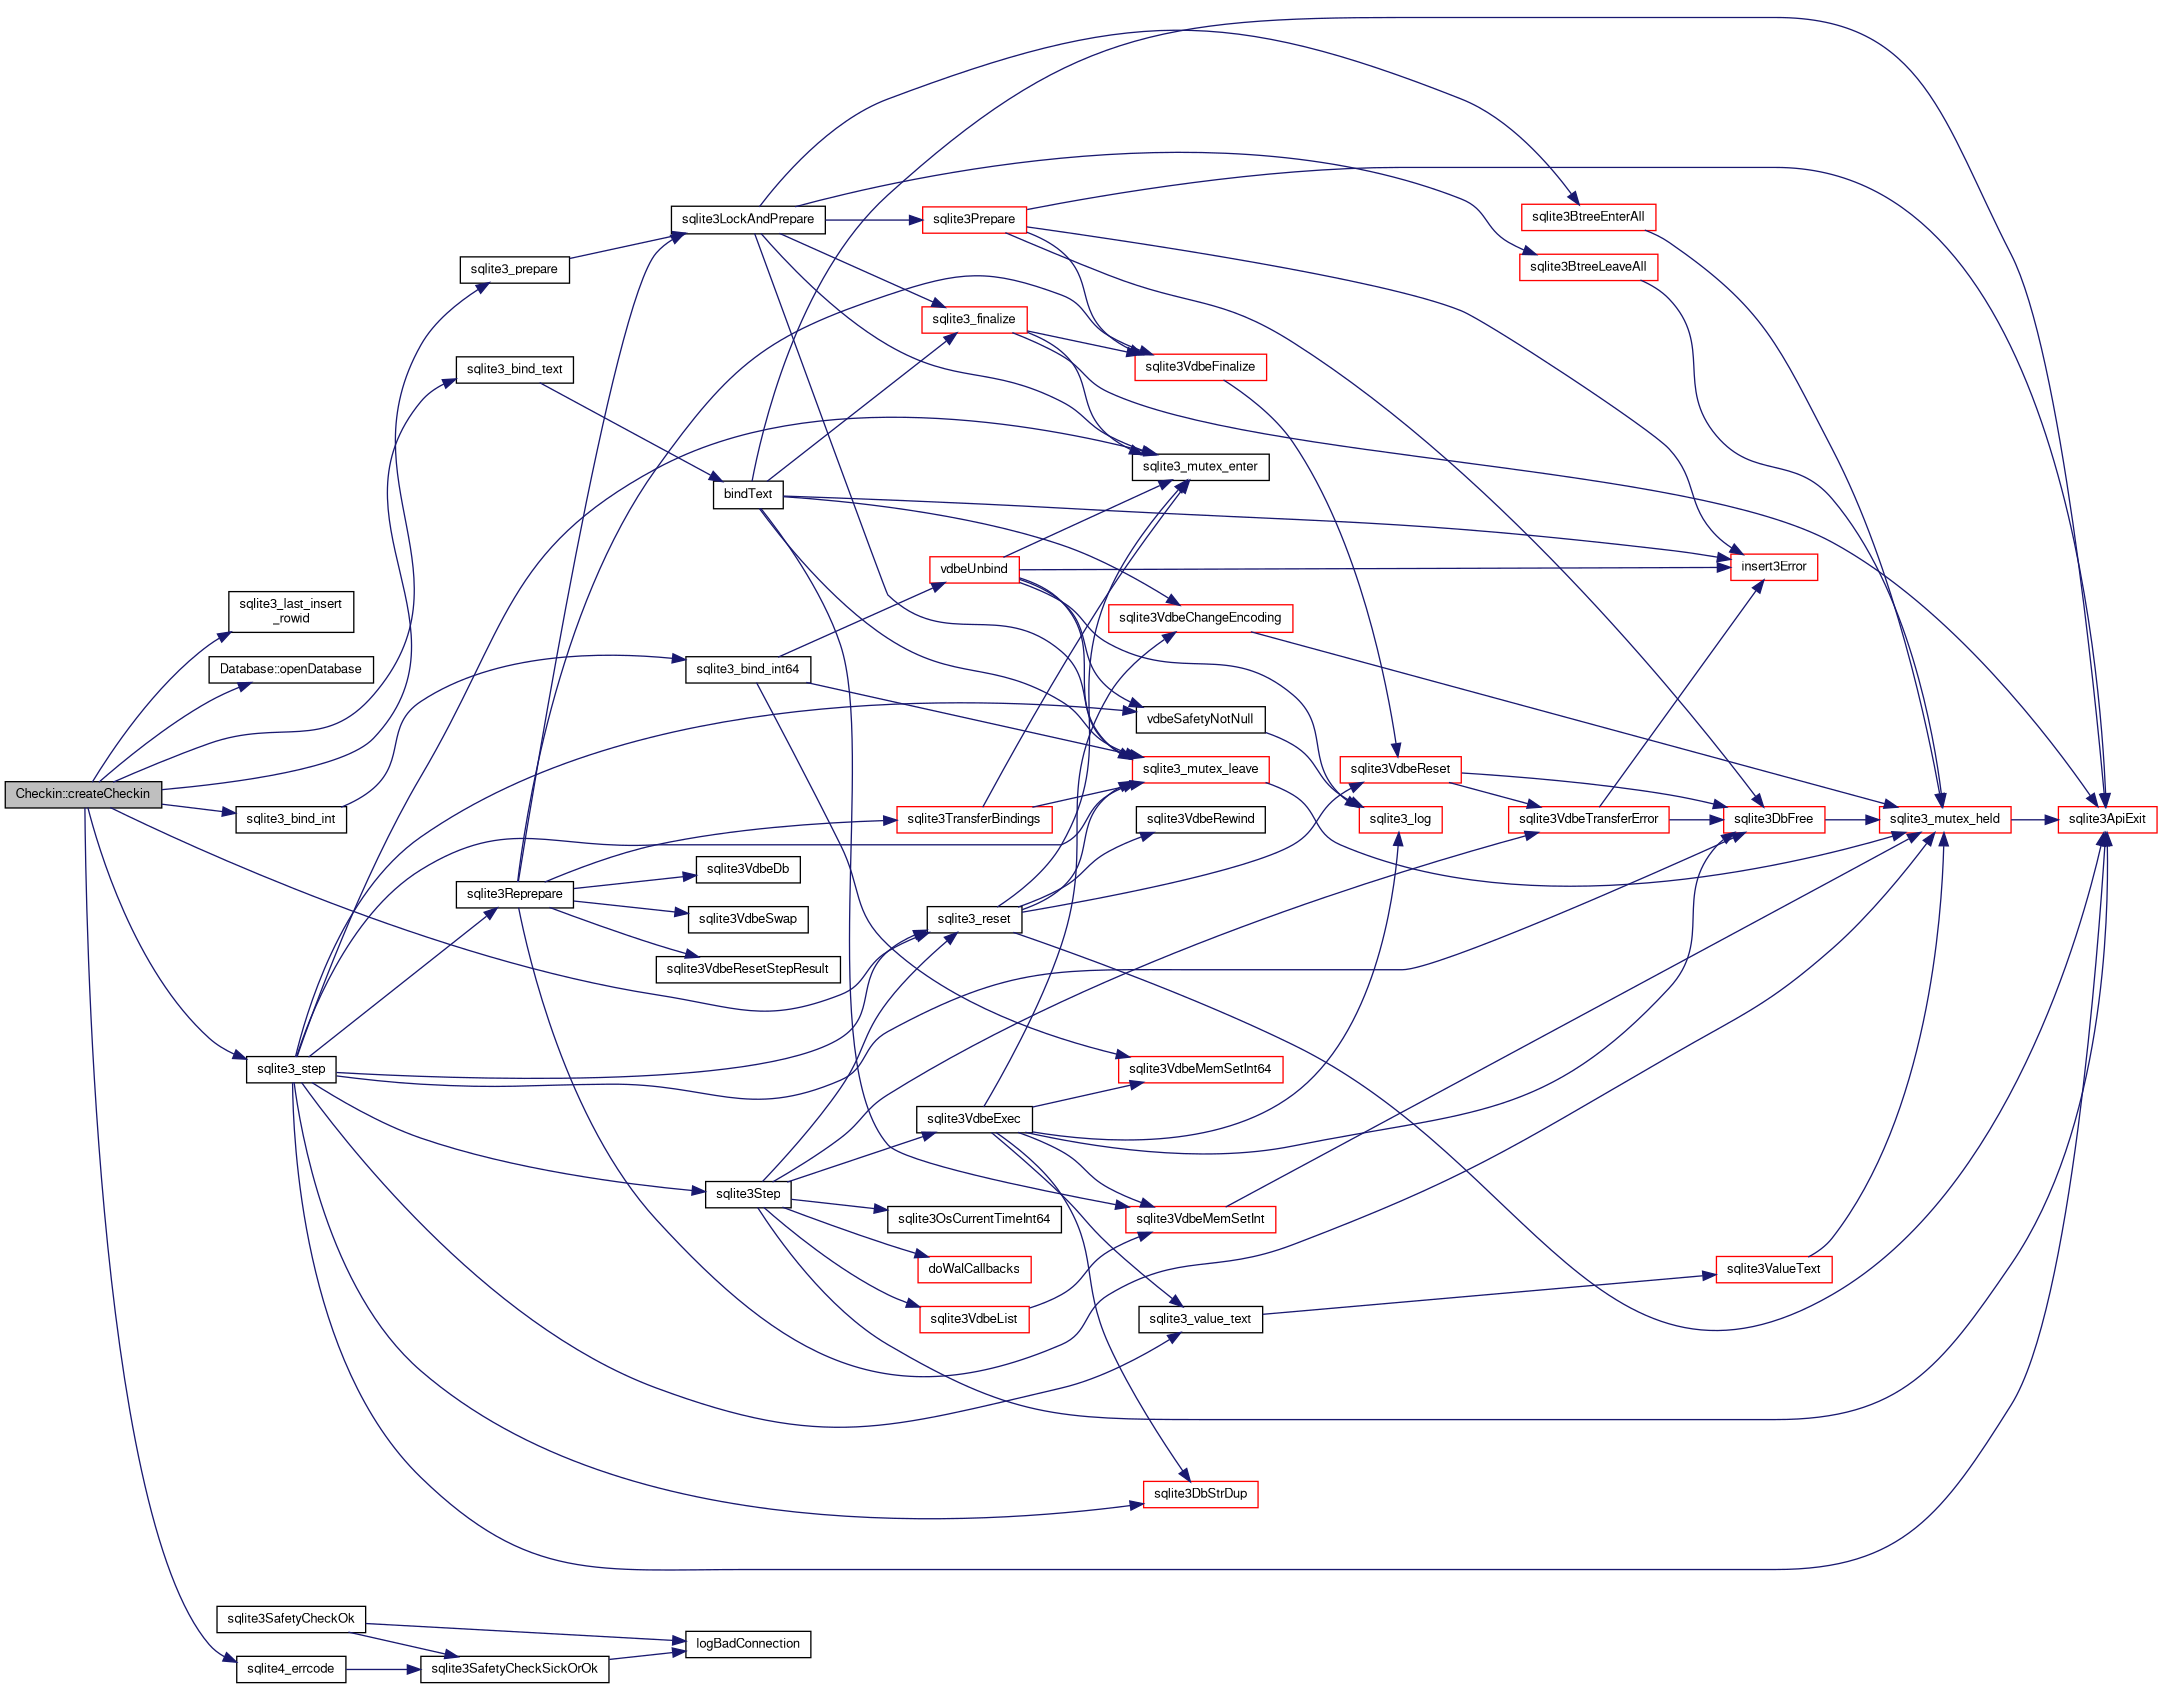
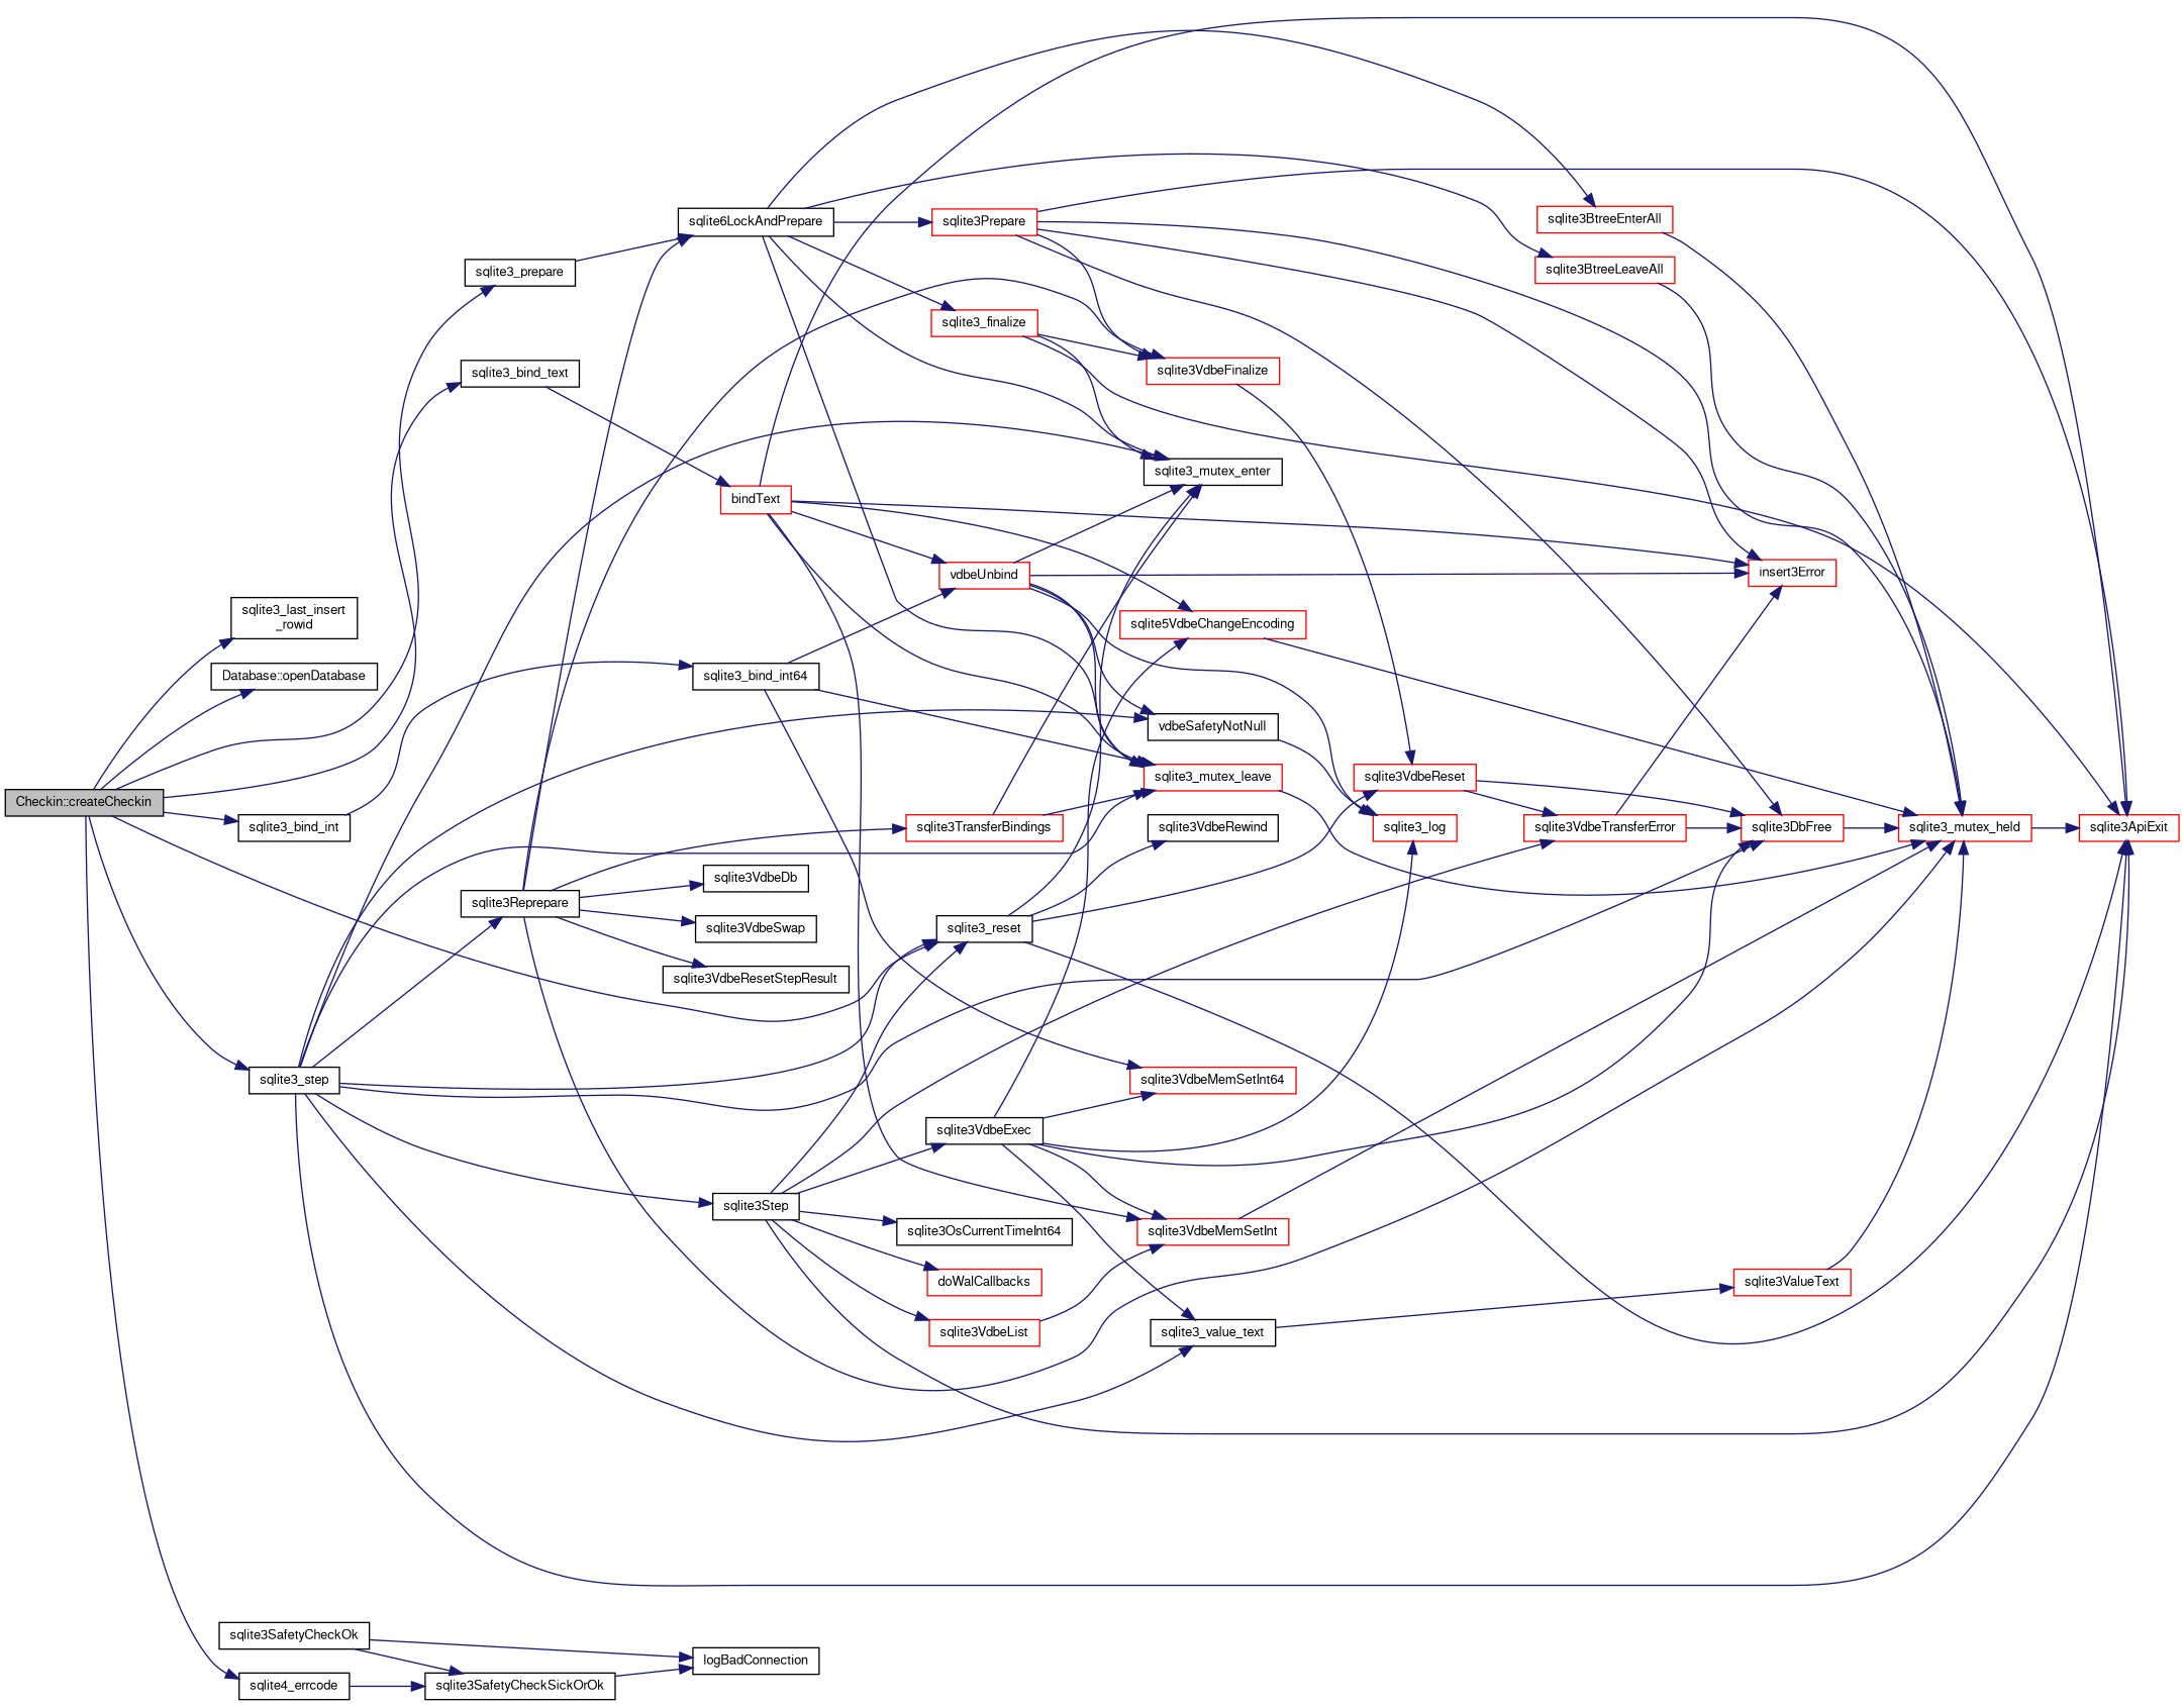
  digraph {
    rankdir=LR
    node [color=black fillcolor=white fontname=FreeSans fontsize=10 shape=record style=filled]
    edge [color=midnightblue fontname=FreeSans fontsize=10 labelfontname=FreeSans labelfontsize=10 style=solid]
    n1 [fillcolor=grey75 fontcolor=black height=0.2 label="Checkin::createCheckin" width=0.4]
    n2 [height=0.2 label="Database::openDatabase" width=0.4]
    n3 [height=0.2 label=sqlite3_prepare width=0.4]
    n4 [height=0.2 label=sqlite4_errcode width=0.4]
    n5 [height=0.2 label=sqlite3_bind_text width=0.4]
    n6 [height=0.2 label=sqlite3_bind_int width=0.4]
    n7 [height=0.2 label=sqlite3_step width=0.4]
    n8 [height=0.2 label=sqlite3_reset width=0.4]
    n9 [height=0.2 label="sqlite3_last_insert\l_rowid" width=0.4]
-   n10 [height=0.2 label=sqlite3LockAndPrepare width=0.4]
+   n10 [height=0.2 label=sqlite6LockAndPrepare width=0.4]
    n11 [height=0.2 label=sqlite3SafetyCheckSickOrOk width=0.4]
-   n12 [height=0.2 label=bindText width=0.4]
+   n12 [color=red height=0.2 label=bindText width=0.4]
    n13 [height=0.2 label=sqlite3_bind_int64 width=0.4]
    n14 [height=0.2 label=sqlite3_mutex_enter width=0.4]
    n15 [color=red height=0.2 label=sqlite3_mutex_leave width=0.4]
    n16 [color=red height=0.2 label=sqlite3ApiExit width=0.4]
    n17 [color=red height=0.2 label=sqlite3DbFree width=0.4]
    n18 [height=0.2 label=vdbeSafetyNotNull width=0.4]
    n19 [height=0.2 label=sqlite3Step width=0.4]
    n20 [height=0.2 label=sqlite3_value_text width=0.4]
-   n21 [color=red height=0.2 label=sqlite3DbStrDup width=0.4]
    n22 [height=0.2 label=sqlite3Reprepare width=0.4]
    n23 [color=red height=0.2 label=sqlite3VdbeReset width=0.4]
    n24 [height=0.2 label=sqlite3VdbeRewind width=0.4]
    n25 [color=red height=0.2 label=sqlite3BtreeEnterAll width=0.4]
    n26 [color=red height=0.2 label=sqlite3Prepare width=0.4]
    n27 [color=red height=0.2 label=sqlite3_finalize width=0.4]
    n28 [color=red height=0.2 label=sqlite3BtreeLeaveAll width=0.4]
    n29 [height=0.2 label=sqlite3SafetyCheckOk width=0.4]
    n30 [height=0.2 label=logBadConnection width=0.4]
    n31 [color=red height=0.2 label=sqlite3_mutex_held width=0.4]
    n32 [color=red height=0.2 label=sqlite3VdbeFinalize width=0.4]
    n33 [color=red height=0.2 label=insert3Error width=0.4]
    n34 [color=red height=0.2 label=sqlite3_log width=0.4]
    n35 [color=red height=0.2 label=sqlite3VdbeTransferError width=0.4]
    n36 [color=red height=0.2 label=vdbeUnbind width=0.4]
    n37 [color=red height=0.2 label=sqlite3VdbeMemSetInt width=0.4]
-   n38 [color=red height=0.2 label=sqlite3VdbeChangeEncoding width=0.4]
+   n38 [color=red height=0.2 label=sqlite5VdbeChangeEncoding width=0.4]
    n39 [color=red height=0.2 label=sqlite3VdbeMemSetInt64 width=0.4]
    n40 [height=0.2 label=sqlite3OsCurrentTimeInt64 width=0.4]
    n41 [color=red height=0.2 label=sqlite3VdbeList width=0.4]
    n42 [height=0.2 label=sqlite3VdbeExec width=0.4]
    n43 [color=red height=0.2 label=doWalCallbacks width=0.4]
    n44 [color=red height=0.2 label=sqlite3ValueText width=0.4]
    n45 [height=0.2 label=sqlite3VdbeDb width=0.4]
    n46 [height=0.2 label=sqlite3VdbeSwap width=0.4]
    n47 [color=red height=0.2 label=sqlite3TransferBindings width=0.4]
    n48 [height=0.2 label=sqlite3VdbeResetStepResult width=0.4]
    n1 -> n2
    n1 -> n3
    n1 -> n4
    n1 -> n5
    n1 -> n6
    n1 -> n7
    n1 -> n8
    n1 -> n9
    n3 -> n10
    n4 -> n11
    n5 -> n12
    n6 -> n13
    n7 -> n8
    n7 -> n14
    n7 -> n15
    n7 -> n16
    n7 -> n17
    n7 -> n18
    n7 -> n19
    n7 -> n20
-   n7 -> n21
    n7 -> n22
    n8 -> n14
-   n8 -> n15
    n8 -> n16
    n8 -> n23
    n8 -> n24
    n10 -> n14
    n10 -> n15
    n10 -> n25
    n10 -> n26
    n10 -> n27
    n10 -> n28
    n11 -> n30
    n12 -> n15
    n12 -> n16
    n12 -> n33
-   n12 -> n27
+   n12 -> n36
    n12 -> n37
    n12 -> n38
    n13 -> n15
    n13 -> n36
    n13 -> n39
    n15 -> n31
    n17 -> n31
    n18 -> n34
    n19 -> n8
    n19 -> n16
    n19 -> n35
    n19 -> n40
    n19 -> n41
    n19 -> n42
    n19 -> n43
    n20 -> n44
    n22 -> n10
    n22 -> n31
    n22 -> n32
    n22 -> n45
    n22 -> n46
    n22 -> n47
    n22 -> n48
    n23 -> n17
    n23 -> n35
    n25 -> n31
    n26 -> n16
    n26 -> n17
+   n26 -> n31
    n26 -> n32
    n26 -> n33
    n27 -> n14
    n27 -> n16
    n27 -> n32
    n28 -> n31
    n29 -> n11
    n29 -> n30
    n31 -> n16
    n32 -> n23
    n35 -> n17
    n35 -> n33
    n36 -> n14
    n36 -> n15
    n36 -> n18
    n36 -> n33
    n36 -> n34
    n37 -> n31
    n38 -> n31
    n41 -> n37
    n42 -> n17
    n42 -> n20
-   n42 -> n21
    n42 -> n34
    n42 -> n37
    n42 -> n38
    n42 -> n39
    n44 -> n31
    n47 -> n14
    n47 -> n15
  }
